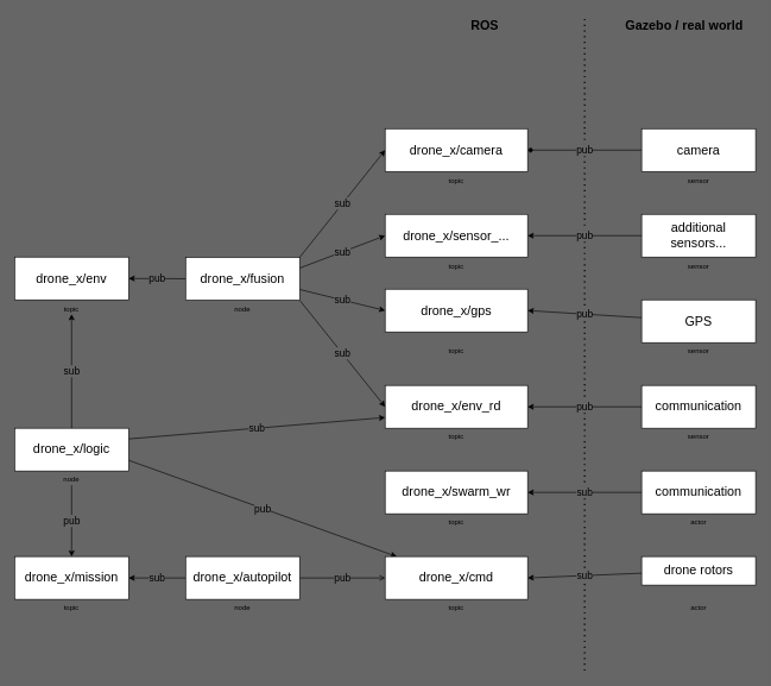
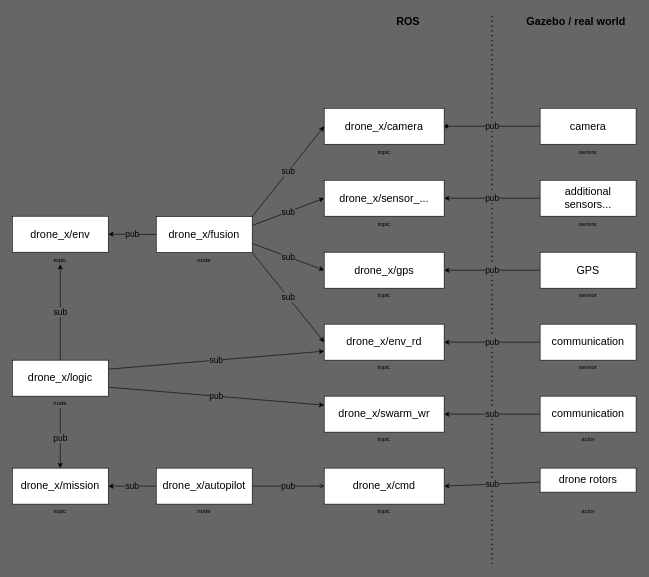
  <mxCell id="0" />
  <mxCell id="1" parent="0" />
  <mxCell id="2" value="" style="endArrow=none;dashed=1;html=1;dashPattern=1 3;strokeWidth=2;" edge="1" parent="1"><mxGeometry width="50" height="50" relative="1" as="geometry"><mxPoint x="820" y="940" as="sourcePoint" /><mxPoint x="820" y="20" as="targetPoint" /></mxGeometry></mxCell>
  <mxCell id="3" value="&lt;b&gt;&lt;font style=&quot;font-size: 18px&quot;&gt;ROS&lt;/font&gt;&lt;/b&gt;" style="text;html=1;strokeColor=none;fillColor=none;align=center;verticalAlign=middle;whiteSpace=wrap;rounded=0;" vertex="1" parent="1"><mxGeometry x="580" y="20" width="200" height="30" as="geometry" /></mxCell>
  <mxCell id="4" value="&lt;b&gt;&lt;font style=&quot;font-size: 18px&quot;&gt;Gazebo / real world&lt;/font&gt;&lt;/b&gt;" style="text;html=1;strokeColor=none;fillColor=none;align=center;verticalAlign=middle;whiteSpace=wrap;rounded=0;" vertex="1" parent="1"><mxGeometry x="860" y="20" width="200" height="30" as="geometry" /></mxCell>
  <mxCell id="5" value="pub" style="edgeStyle=none;html=1;entryX=1;entryY=0.5;entryDx=0;entryDy=0;fontSize=14;labelBackgroundColor=#666666;endArrow=diamond;" edge="1" parent="1" source="6" target="11"><mxGeometry relative="1" as="geometry"><Array as="points" /></mxGeometry></mxCell>
  <mxCell id="6" value="camera" style="rounded=0;whiteSpace=wrap;html=1;fontSize=18;" vertex="1" parent="1"><mxGeometry x="900" y="180" width="160" height="60" as="geometry" /></mxCell>
  <mxCell id="7" value="pub" style="edgeStyle=none;html=1;entryX=1;entryY=0.5;entryDx=0;entryDy=0;fontSize=14;labelBackgroundColor=#666666;" edge="1" parent="1" source="8" target="12"><mxGeometry relative="1" as="geometry" /></mxCell>
  <mxCell id="8" value="GPS" style="rounded=0;whiteSpace=wrap;html=1;fontSize=18;" vertex="1" parent="1"><mxGeometry x="900" y="420" width="160" height="60" as="geometry" /></mxCell>
  <mxCell id="9" value="pub" style="edgeStyle=none;html=1;entryX=1;entryY=0.5;entryDx=0;entryDy=0;fontSize=14;labelBackgroundColor=#666666;" edge="1" parent="1" source="10" target="35"><mxGeometry relative="1" as="geometry" /></mxCell>
  <mxCell id="10" value="communication" style="rounded=0;whiteSpace=wrap;html=1;fontSize=18;" vertex="1" parent="1"><mxGeometry x="900" y="540" width="160" height="60" as="geometry" /></mxCell>
  <mxCell id="11" value="drone_x/camera" style="rounded=0;whiteSpace=wrap;html=1;fontSize=18;" vertex="1" parent="1"><mxGeometry x="540" y="180" width="200" height="60" as="geometry" /></mxCell>
- <mxCell id="12" value="drone_x/gps" style="rounded=0;whiteSpace=wrap;html=1;fontSize=18;" vertex="1" parent="1"><mxGeometry x="540" y="405" width="200" height="60" as="geometry" /></mxCell>
+ <mxCell id="12" value="drone_x/gps" style="rounded=0;whiteSpace=wrap;html=1;fontSize=18;" vertex="1" parent="1"><mxGeometry x="540" y="420" width="200" height="60" as="geometry" /></mxCell>
  <mxCell id="13" value="pub" style="edgeStyle=none;html=1;entryX=1;entryY=0.5;entryDx=0;entryDy=0;fontSize=14;labelBackgroundColor=#666666;" edge="1" parent="1" source="14" target="15"><mxGeometry relative="1" as="geometry" /></mxCell>
  <mxCell id="14" value="additional sensors..." style="rounded=0;whiteSpace=wrap;html=1;fontSize=18;" vertex="1" parent="1"><mxGeometry x="900" y="300" width="160" height="60" as="geometry" /></mxCell>
  <mxCell id="15" value="drone_x/sensor_..." style="rounded=0;whiteSpace=wrap;html=1;fontSize=18;" vertex="1" parent="1"><mxGeometry x="540" y="300" width="200" height="60" as="geometry" /></mxCell>
  <mxCell id="16" value="&lt;font style=&quot;font-size: 10px&quot;&gt;topic&lt;/font&gt;" style="text;html=1;strokeColor=none;fillColor=none;align=center;verticalAlign=middle;whiteSpace=wrap;rounded=0;fontSize=18;" vertex="1" parent="1"><mxGeometry x="620" y="240" width="40" height="20" as="geometry" /></mxCell>
  <mxCell id="17" value="&lt;font style=&quot;font-size: 10px&quot;&gt;topic&lt;/font&gt;" style="text;html=1;strokeColor=none;fillColor=none;align=center;verticalAlign=middle;whiteSpace=wrap;rounded=0;fontSize=18;" vertex="1" parent="1"><mxGeometry x="620" y="360" width="40" height="20" as="geometry" /></mxCell>
  <mxCell id="18" value="&lt;font style=&quot;font-size: 10px&quot;&gt;topic&lt;/font&gt;" style="text;html=1;strokeColor=none;fillColor=none;align=center;verticalAlign=middle;whiteSpace=wrap;rounded=0;fontSize=18;" vertex="1" parent="1"><mxGeometry x="620" y="480" width="40" height="20" as="geometry" /></mxCell>
  <mxCell id="19" value="&lt;font style=&quot;font-size: 10px&quot;&gt;sensor&lt;/font&gt;" style="text;html=1;strokeColor=none;fillColor=none;align=center;verticalAlign=middle;whiteSpace=wrap;rounded=0;fontSize=18;" vertex="1" parent="1"><mxGeometry x="940" y="240" width="80" height="20" as="geometry" /></mxCell>
  <mxCell id="20" value="&lt;font style=&quot;font-size: 10px&quot;&gt;sensor&lt;/font&gt;" style="text;html=1;strokeColor=none;fillColor=none;align=center;verticalAlign=middle;whiteSpace=wrap;rounded=0;fontSize=18;" vertex="1" parent="1"><mxGeometry x="940" y="360" width="80" height="20" as="geometry" /></mxCell>
  <mxCell id="21" value="&lt;font style=&quot;font-size: 10px&quot;&gt;sensor&lt;/font&gt;" style="text;html=1;strokeColor=none;fillColor=none;align=center;verticalAlign=middle;whiteSpace=wrap;rounded=0;fontSize=18;" vertex="1" parent="1"><mxGeometry x="940" y="480" width="80" height="20" as="geometry" /></mxCell>
  <mxCell id="22" value="&lt;font style=&quot;font-size: 10px&quot;&gt;sensor&lt;/font&gt;" style="text;html=1;strokeColor=none;fillColor=none;align=center;verticalAlign=middle;whiteSpace=wrap;rounded=0;fontSize=18;" vertex="1" parent="1"><mxGeometry x="940" y="600" width="80" height="20" as="geometry" /></mxCell>
  <mxCell id="23" value="&lt;font style=&quot;font-size: 14px&quot;&gt;sub&lt;/font&gt;" style="edgeStyle=none;html=1;fontSize=10;exitX=1;exitY=0;exitDx=0;exitDy=0;entryX=0;entryY=0.5;entryDx=0;entryDy=0;labelBackgroundColor=#666666;" edge="1" parent="1" source="28" target="11"><mxGeometry relative="1" as="geometry"><mxPoint x="540" y="210" as="targetPoint" /></mxGeometry></mxCell>
  <mxCell id="24" value="sub" style="edgeStyle=none;html=1;exitX=1;exitY=0.25;exitDx=0;exitDy=0;entryX=0;entryY=0.5;entryDx=0;entryDy=0;fontSize=14;labelBackgroundColor=#666666;" edge="1" parent="1" source="28" target="15"><mxGeometry relative="1" as="geometry" /></mxCell>
  <mxCell id="25" value="pub" style="edgeStyle=none;html=1;exitX=0;exitY=0.5;exitDx=0;exitDy=0;entryX=1;entryY=0.5;entryDx=0;entryDy=0;fontSize=14;labelBackgroundColor=#666666;" edge="1" parent="1" source="28" target="30"><mxGeometry relative="1" as="geometry" /></mxCell>
  <mxCell id="26" value="sub" style="edgeStyle=none;html=1;exitX=1;exitY=0.75;exitDx=0;exitDy=0;entryX=0;entryY=0.5;entryDx=0;entryDy=0;fontSize=14;labelBackgroundColor=#666666;" edge="1" parent="1" source="28" target="12"><mxGeometry relative="1" as="geometry" /></mxCell>
  <mxCell id="27" value="sub" style="edgeStyle=none;html=1;exitX=1;exitY=1;exitDx=0;exitDy=0;entryX=0;entryY=0.5;entryDx=0;entryDy=0;fontSize=14;labelBackgroundColor=#666666;" edge="1" parent="1" source="28" target="35"><mxGeometry relative="1" as="geometry" /></mxCell>
  <mxCell id="28" value="drone_x/fusion" style="rounded=0;whiteSpace=wrap;html=1;fontSize=18;" vertex="1" parent="1"><mxGeometry x="260" y="360.46" width="160" height="60" as="geometry" /></mxCell>
  <mxCell id="29" value="&lt;font style=&quot;font-size: 10px&quot;&gt;node&lt;/font&gt;" style="text;html=1;strokeColor=none;fillColor=none;align=center;verticalAlign=middle;whiteSpace=wrap;rounded=0;fontSize=18;" vertex="1" parent="1"><mxGeometry x="300" y="420.46" width="80" height="20" as="geometry" /></mxCell>
  <mxCell id="30" value="drone_x/env" style="rounded=0;whiteSpace=wrap;html=1;fontSize=18;" vertex="1" parent="1"><mxGeometry x="20" y="360" width="160" height="60" as="geometry" /></mxCell>
  <mxCell id="31" value="&lt;font style=&quot;font-size: 10px&quot;&gt;topic&lt;/font&gt;" style="text;html=1;strokeColor=none;fillColor=none;align=center;verticalAlign=middle;whiteSpace=wrap;rounded=0;fontSize=18;" vertex="1" parent="1"><mxGeometry x="60" y="420" width="80" height="20" as="geometry" /></mxCell>
  <mxCell id="32" value="sub" style="edgeStyle=none;html=1;entryX=1;entryY=0.5;entryDx=0;entryDy=0;fontSize=14;labelBackgroundColor=#666666;" edge="1" parent="1" source="33" target="52"><mxGeometry relative="1" as="geometry" /></mxCell>
  <mxCell id="33" value="drone rotors" style="rounded=0;whiteSpace=wrap;html=1;fontSize=18;" vertex="1" parent="1"><mxGeometry x="900" y="780" width="160" height="40" as="geometry" /></mxCell>
  <mxCell id="34" value="&lt;font style=&quot;font-size: 10px&quot;&gt;actor&lt;/font&gt;" style="text;html=1;strokeColor=none;fillColor=none;align=center;verticalAlign=middle;whiteSpace=wrap;rounded=0;fontSize=18;" vertex="1" parent="1"><mxGeometry x="940" y="840" width="80" height="20" as="geometry" /></mxCell>
  <mxCell id="35" value="drone_x/env_rd" style="rounded=0;whiteSpace=wrap;html=1;fontSize=18;" vertex="1" parent="1"><mxGeometry x="540" y="540" width="200" height="60" as="geometry" /></mxCell>
  <mxCell id="36" value="&lt;font style=&quot;font-size: 10px&quot;&gt;topic&lt;/font&gt;" style="text;html=1;strokeColor=none;fillColor=none;align=center;verticalAlign=middle;whiteSpace=wrap;rounded=0;fontSize=18;" vertex="1" parent="1"><mxGeometry x="620" y="600" width="40" height="20" as="geometry" /></mxCell>
  <mxCell id="37" value="sub" style="edgeStyle=none;html=1;entryX=1;entryY=0.5;entryDx=0;entryDy=0;fontSize=14;labelBackgroundColor=#666666;" edge="1" parent="1" source="38" target="40"><mxGeometry relative="1" as="geometry" /></mxCell>
  <mxCell id="38" value="communication" style="rounded=0;whiteSpace=wrap;html=1;fontSize=18;" vertex="1" parent="1"><mxGeometry x="900" y="660" width="160" height="60" as="geometry" /></mxCell>
  <mxCell id="39" value="&lt;font style=&quot;font-size: 10px&quot;&gt;actor&lt;/font&gt;" style="text;html=1;strokeColor=none;fillColor=none;align=center;verticalAlign=middle;whiteSpace=wrap;rounded=0;fontSize=18;" vertex="1" parent="1"><mxGeometry x="940" y="720" width="80" height="20" as="geometry" /></mxCell>
  <mxCell id="40" value="drone_x/swarm_wr" style="rounded=0;whiteSpace=wrap;html=1;fontSize=18;" vertex="1" parent="1"><mxGeometry x="540" y="660" width="200" height="60" as="geometry" /></mxCell>
  <mxCell id="41" value="&lt;font style=&quot;font-size: 10px&quot;&gt;topic&lt;/font&gt;" style="text;html=1;strokeColor=none;fillColor=none;align=center;verticalAlign=middle;whiteSpace=wrap;rounded=0;fontSize=18;" vertex="1" parent="1"><mxGeometry x="620" y="720" width="40" height="20" as="geometry" /></mxCell>
  <mxCell id="42" value="sub" style="edgeStyle=none;html=1;fontSize=14;entryX=0.5;entryY=1;entryDx=0;entryDy=0;labelBackgroundColor=#666666;" edge="1" parent="1" source="45" target="31"><mxGeometry relative="1" as="geometry"><mxPoint x="100" y="470" as="targetPoint" /></mxGeometry></mxCell>
- <mxCell id="43" value="pub" style="edgeStyle=none;html=1;exitX=1;exitY=0.75;exitDx=0;exitDy=0;fontSize=14;labelBackgroundColor=#666666;" edge="1" parent="1" source="45" target="52"><mxGeometry relative="1" as="geometry" /></mxCell>
+ <mxCell id="43" value="pub" style="edgeStyle=none;html=1;exitX=1;exitY=0.75;exitDx=0;exitDy=0;entryX=0;entryY=0.25;entryDx=0;entryDy=0;fontSize=14;labelBackgroundColor=#666666;" edge="1" parent="1" source="45" target="40"><mxGeometry relative="1" as="geometry" /></mxCell>
  <mxCell id="44" value="sub" style="edgeStyle=none;html=1;entryX=0;entryY=0.75;entryDx=0;entryDy=0;fontSize=14;exitX=1;exitY=0.25;exitDx=0;exitDy=0;labelBackgroundColor=#666666;" edge="1" parent="1" source="45" target="35"><mxGeometry relative="1" as="geometry"><mxPoint x="180" y="610" as="sourcePoint" /></mxGeometry></mxCell>
  <mxCell id="45" value="drone_x/logic" style="rounded=0;whiteSpace=wrap;html=1;fontSize=18;" vertex="1" parent="1"><mxGeometry x="20" y="600" width="160" height="60" as="geometry" /></mxCell>
  <mxCell id="46" value="pub" style="edgeStyle=none;html=1;exitX=0.5;exitY=1;exitDx=0;exitDy=0;entryX=0.5;entryY=0;entryDx=0;entryDy=0;fontSize=14;labelBackgroundColor=#666666;" edge="1" parent="1" source="47" target="54"><mxGeometry relative="1" as="geometry" /></mxCell>
  <mxCell id="47" value="&lt;font style=&quot;font-size: 10px&quot;&gt;node&lt;/font&gt;" style="text;html=1;strokeColor=none;fillColor=none;align=center;verticalAlign=middle;whiteSpace=wrap;rounded=0;fontSize=18;" vertex="1" parent="1"><mxGeometry x="60" y="660" width="80" height="20" as="geometry" /></mxCell>
  <mxCell id="48" value="pub" style="edgeStyle=none;html=1;exitX=1;exitY=0.5;exitDx=0;exitDy=0;entryX=0;entryY=0.5;entryDx=0;entryDy=0;fontSize=14;labelBackgroundColor=#666666;endArrow=open;" edge="1" parent="1" source="50" target="52"><mxGeometry relative="1" as="geometry" /></mxCell>
  <mxCell id="49" value="sub" style="edgeStyle=none;html=1;entryX=1;entryY=0.5;entryDx=0;entryDy=0;fontSize=14;labelBackgroundColor=#666666;" edge="1" parent="1" source="50" target="54"><mxGeometry relative="1" as="geometry" /></mxCell>
  <mxCell id="50" value="drone_x/autopilot" style="rounded=0;whiteSpace=wrap;html=1;fontSize=18;" vertex="1" parent="1"><mxGeometry x="260" y="780" width="160" height="60" as="geometry" /></mxCell>
  <mxCell id="51" value="&lt;font style=&quot;font-size: 10px&quot;&gt;node&lt;/font&gt;" style="text;html=1;strokeColor=none;fillColor=none;align=center;verticalAlign=middle;whiteSpace=wrap;rounded=0;fontSize=18;" vertex="1" parent="1"><mxGeometry x="300" y="840" width="80" height="20" as="geometry" /></mxCell>
  <mxCell id="52" value="drone_x/cmd" style="rounded=0;whiteSpace=wrap;html=1;fontSize=18;" vertex="1" parent="1"><mxGeometry x="540" y="780" width="200" height="60" as="geometry" /></mxCell>
  <mxCell id="53" value="&lt;font style=&quot;font-size: 10px&quot;&gt;topic&lt;/font&gt;" style="text;html=1;strokeColor=none;fillColor=none;align=center;verticalAlign=middle;whiteSpace=wrap;rounded=0;fontSize=18;" vertex="1" parent="1"><mxGeometry x="580" y="840" width="120" height="20" as="geometry" /></mxCell>
  <mxCell id="54" value="drone_x/mission" style="rounded=0;whiteSpace=wrap;html=1;fontSize=18;" vertex="1" parent="1"><mxGeometry x="20" y="780" width="160" height="60" as="geometry" /></mxCell>
  <mxCell id="55" value="&lt;font style=&quot;font-size: 10px&quot;&gt;topic&lt;/font&gt;" style="text;html=1;strokeColor=none;fillColor=none;align=center;verticalAlign=middle;whiteSpace=wrap;rounded=0;fontSize=18;" vertex="1" parent="1"><mxGeometry x="60" y="840" width="80" height="20" as="geometry" /></mxCell>
